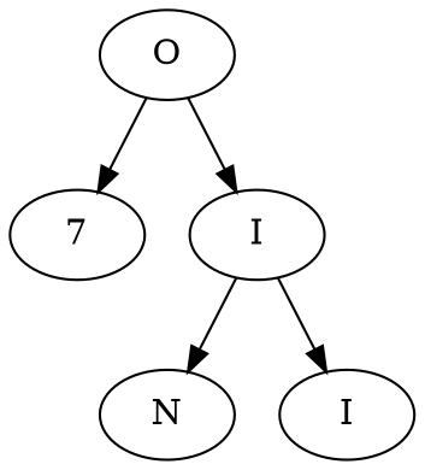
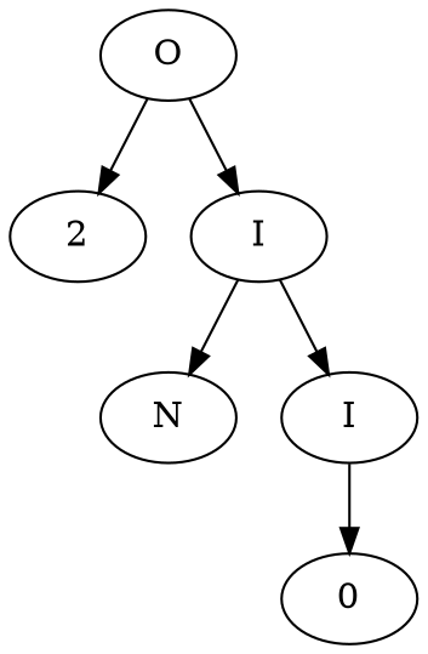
  digraph {
-   n1 [label=7]
+   n1 [label=2]
    n2 [label=N]
+   n3 [label=0]
    n4 [label=I]
    n5 [label=I]
    n6 [label=O]
+   n4 -> n3
    n5 -> n2
    n5 -> n4
    n6 -> n1
    n6 -> n5
  }
